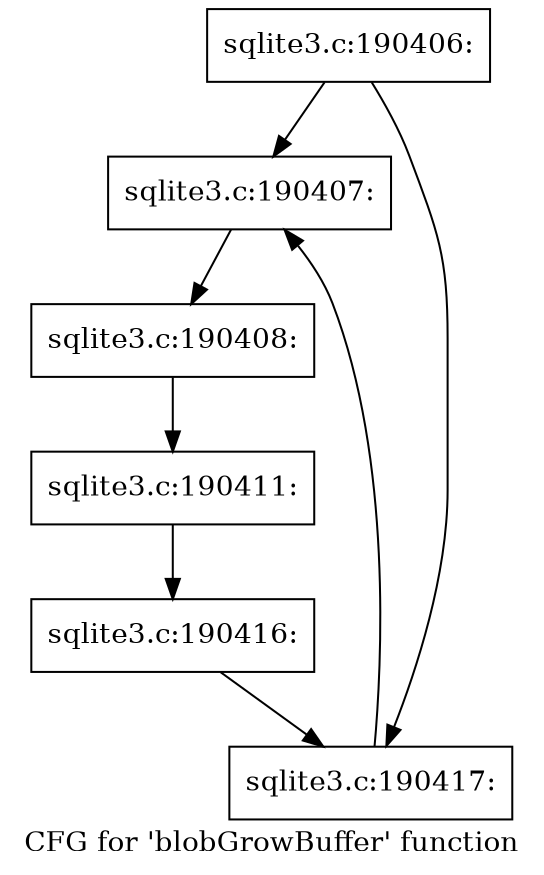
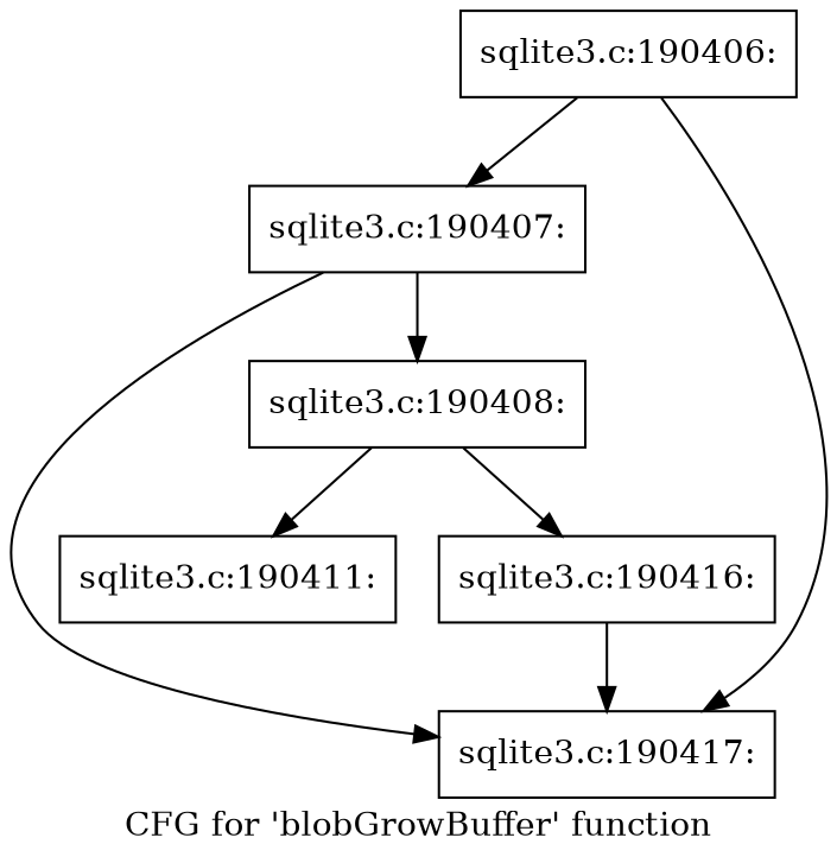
  digraph {
    label="CFG for 'blobGrowBuffer' function"
    node [shape=record]
    n1 [label="{sqlite3.c:190406:}"]
    n2 [label="{sqlite3.c:190407:}"]
    n3 [label="{sqlite3.c:190417:}"]
    n4 [label="{sqlite3.c:190408:}"]
    n5 [label="{sqlite3.c:190411:}"]
    n6 [label="{sqlite3.c:190416:}"]
    n1 -> n2
    n1 -> n3
-   n3 -> n2
+   n2 -> n3
    n2 -> n4
    n4 -> n5
-   n5 -> n6
+   n4 -> n6
    n6 -> n3
  }
